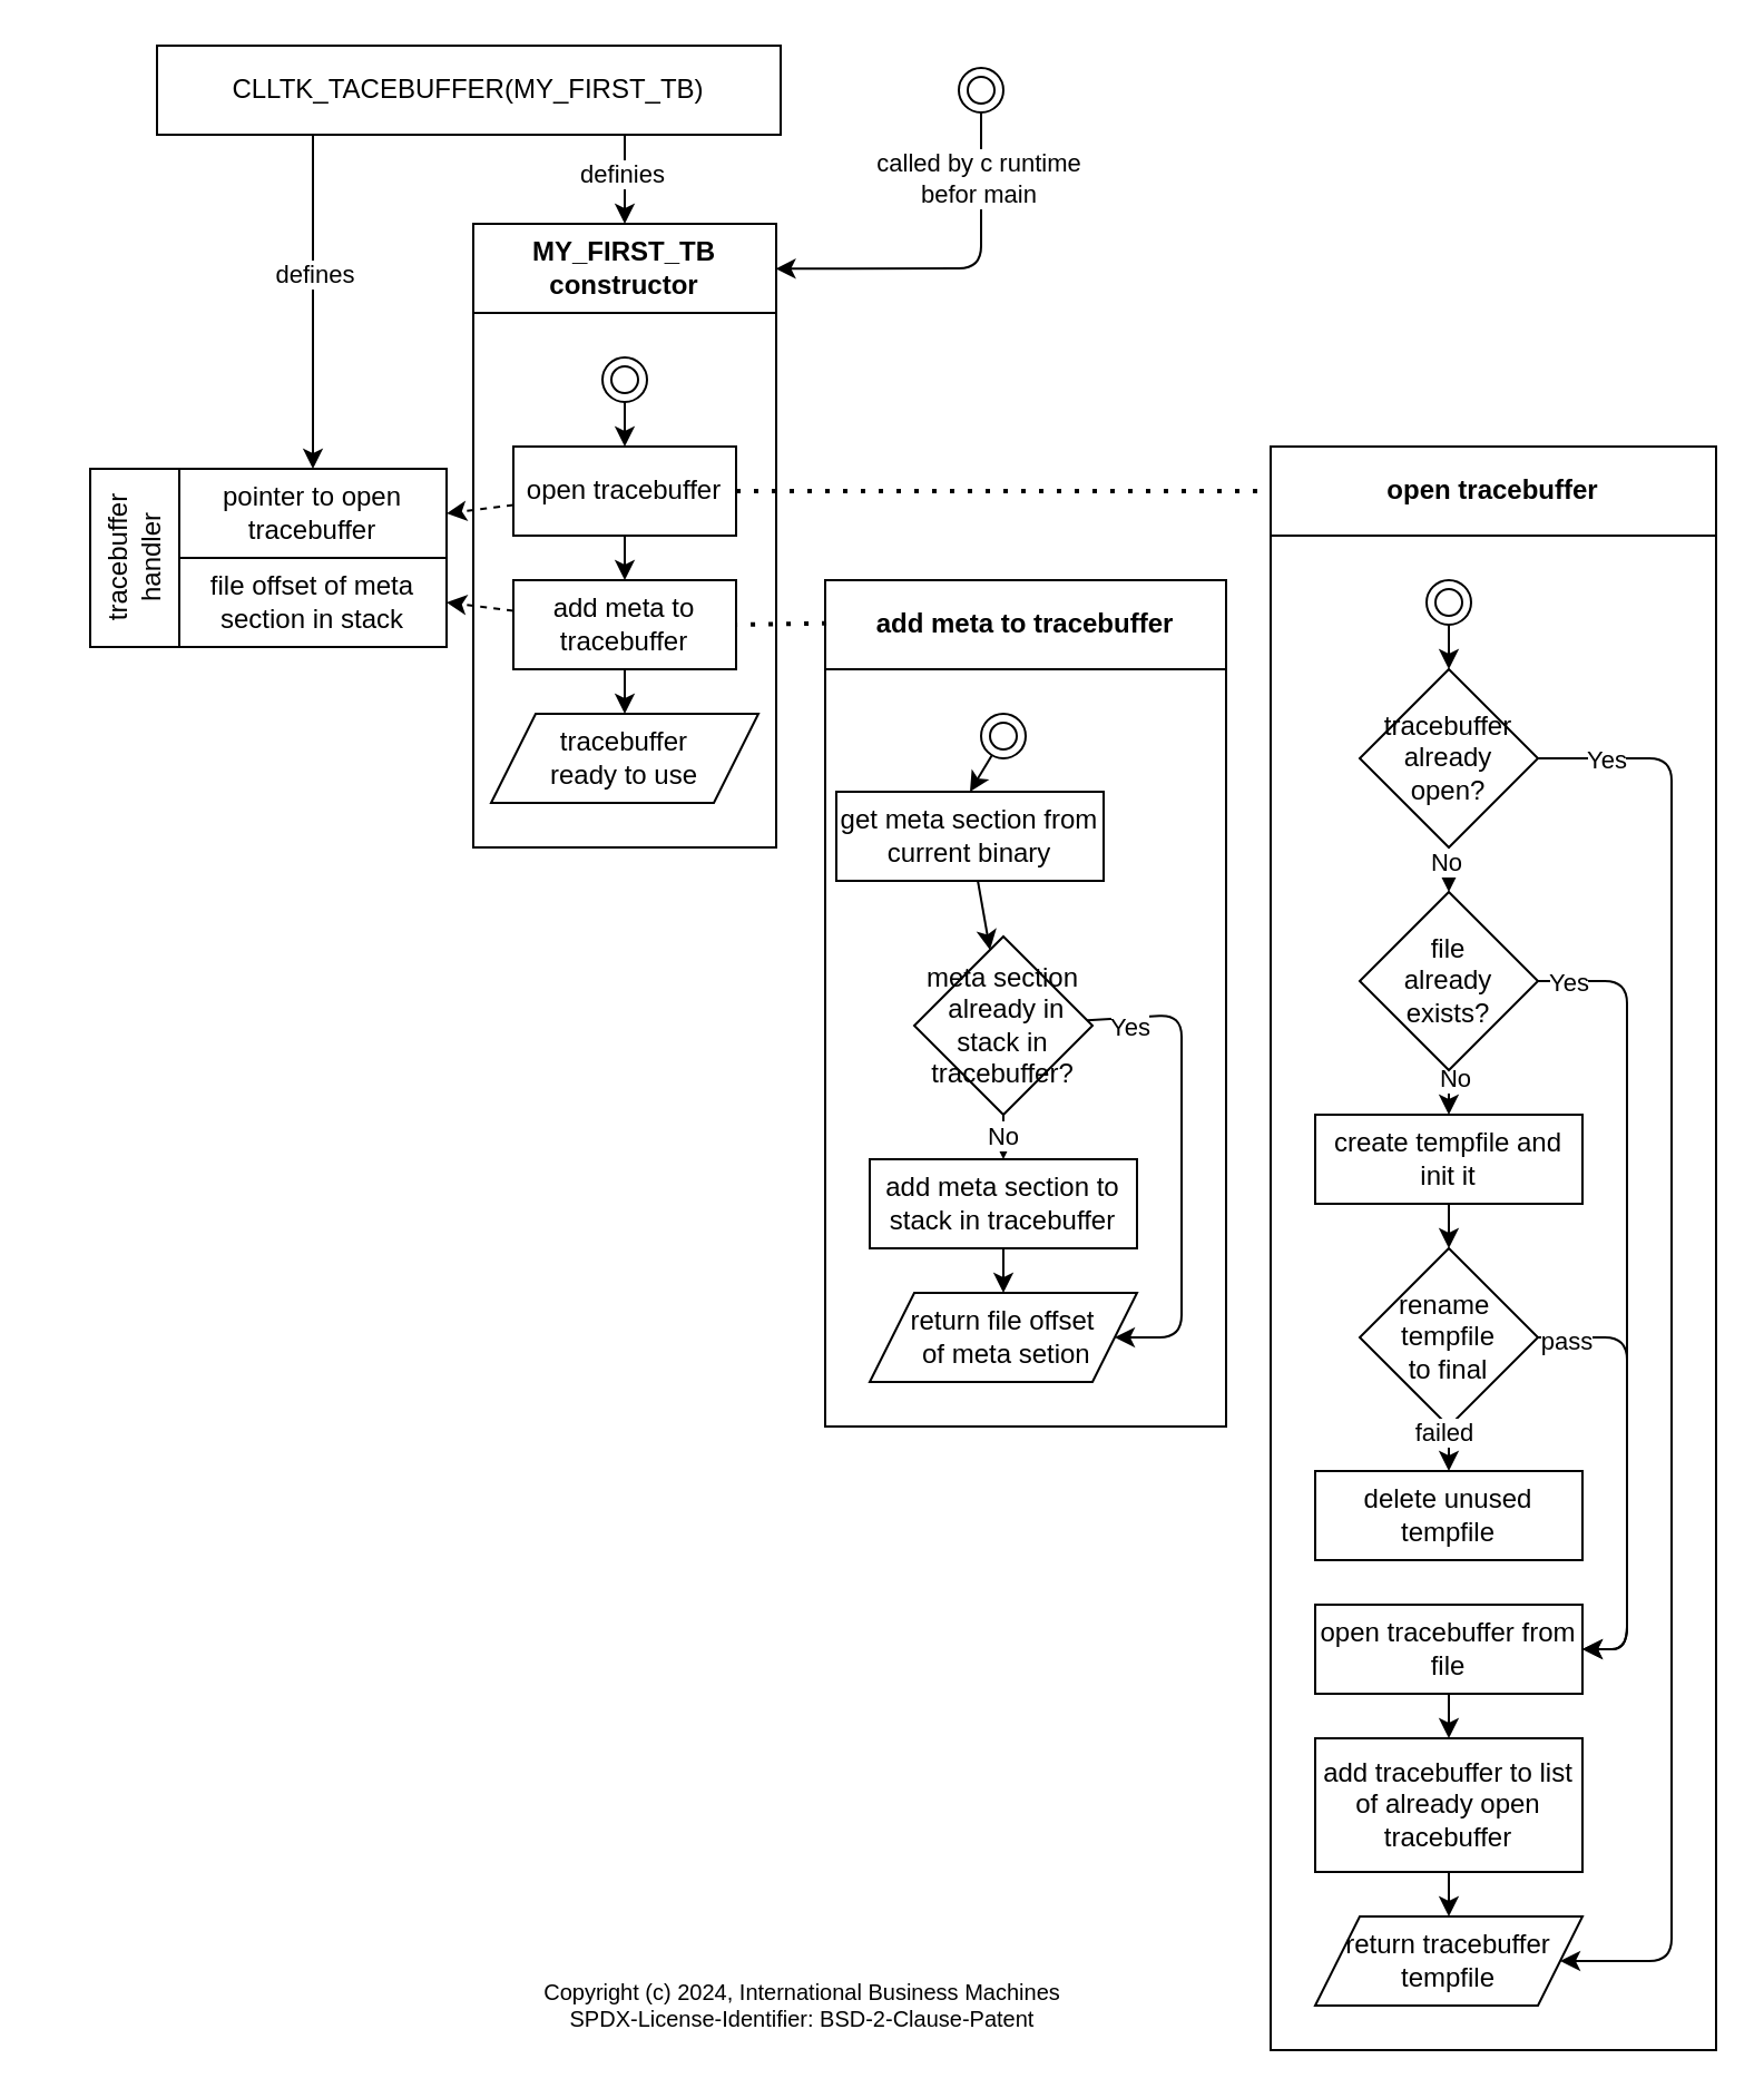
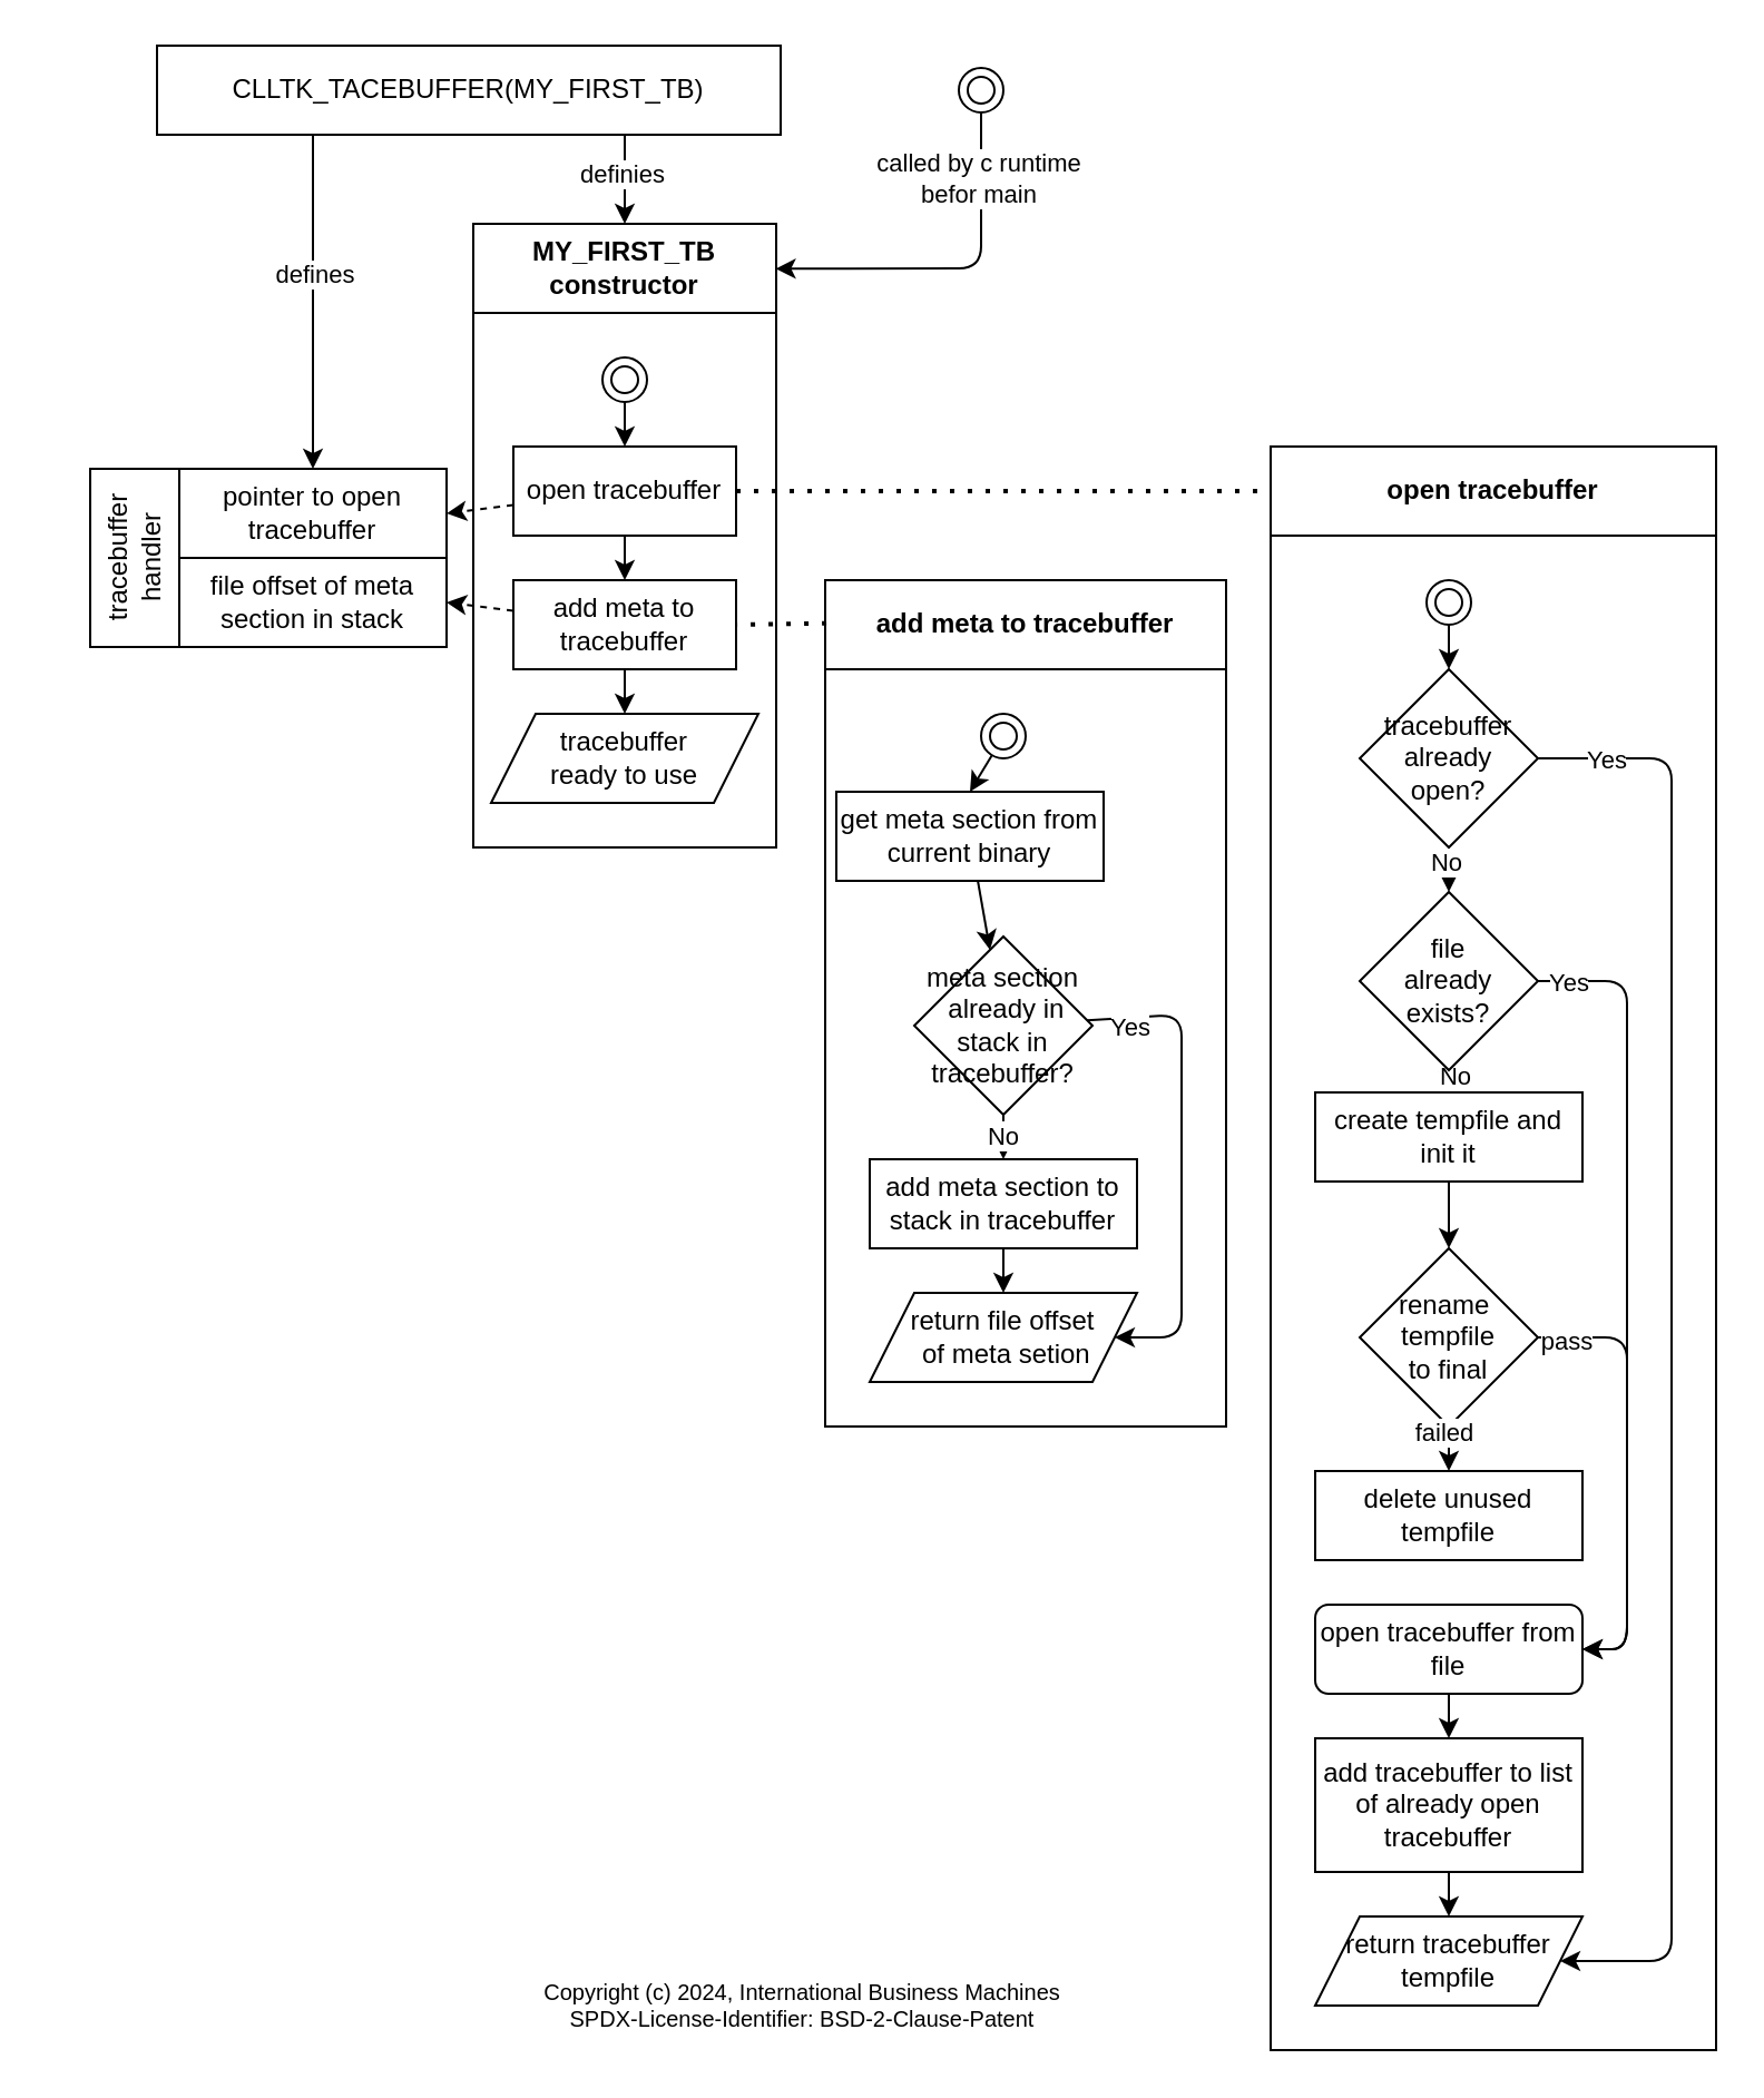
  <mxCell id="0" />
  <mxCell id="1" parent="0" />
  <mxCell id="2" style="edgeStyle=none;html=1;entryX=0.5;entryY=0;entryDx=0;entryDy=0;exitX=0.75;exitY=1;exitDx=0;exitDy=0;" parent="1" source="4" target="48" edge="1"><mxGeometry relative="1" as="geometry" /></mxCell>
  <mxCell id="3" value="definies" style="edgeLabel;html=1;align=center;verticalAlign=middle;resizable=0;points=[];" parent="2" vertex="1" connectable="0"><mxGeometry x="-0.155" y="-1" relative="1" as="geometry"><mxPoint as="offset" /></mxGeometry></mxCell>
  <mxCell id="4" value="CLLTK_TACEBUFFER(MY_FIRST_TB)" style="rounded=0;whiteSpace=wrap;html=1;" parent="1" vertex="1"><mxGeometry x="70" y="20" width="280" height="40" as="geometry" /></mxCell>
  <mxCell id="5" value="tracebuffer handler" style="rounded=0;whiteSpace=wrap;html=1;rotation=-90;" parent="1" vertex="1"><mxGeometry x="20" y="230" width="80" height="40" as="geometry" /></mxCell>
  <mxCell id="6" style="edgeStyle=none;html=1;entryX=1;entryY=0.5;entryDx=0;entryDy=0;dashed=1;" parent="1" source="49" target="46" edge="1"><mxGeometry relative="1" as="geometry" /></mxCell>
  <mxCell id="7" value="open tracebuffer" style="swimlane;whiteSpace=wrap;html=1;fillColor=none;startSize=40;" parent="1" vertex="1"><mxGeometry x="570" y="200" width="200" height="720" as="geometry"><mxRectangle x="570" y="340" width="220" height="40" as="alternateBounds" /></mxGeometry></mxCell>
  <mxCell id="8" value="tracebuffer already &lt;br&gt;open?" style="rhombus;whiteSpace=wrap;html=1;" parent="7" vertex="1"><mxGeometry x="40" y="100" width="80" height="80" as="geometry" /></mxCell>
- <mxCell id="9" value="create tempfile and init it" style="rounded=0;whiteSpace=wrap;html=1;" parent="7" vertex="1"><mxGeometry x="20" y="300" width="120" height="40" as="geometry" /></mxCell>
+ <mxCell id="9" value="create tempfile and init it" style="rounded=0;whiteSpace=wrap;html=1;" parent="7" vertex="1"><mxGeometry x="20" y="290" width="120" height="40" as="geometry" /></mxCell>
  <mxCell id="10" value="rename&amp;nbsp;&lt;br&gt;tempfile&lt;br&gt;to final" style="rhombus;whiteSpace=wrap;html=1;" parent="7" vertex="1"><mxGeometry x="40" y="360" width="80" height="80" as="geometry" /></mxCell>
  <mxCell id="11" style="edgeStyle=none;html=1;entryX=0.5;entryY=0;entryDx=0;entryDy=0;" parent="7" source="9" target="10" edge="1"><mxGeometry relative="1" as="geometry" /></mxCell>
  <mxCell id="12" value="delete unused tempfile" style="rounded=0;whiteSpace=wrap;html=1;" parent="7" vertex="1"><mxGeometry x="20" y="460" width="120" height="40" as="geometry" /></mxCell>
  <mxCell id="13" style="edgeStyle=none;html=1;" parent="7" source="10" target="12" edge="1"><mxGeometry relative="1" as="geometry" /></mxCell>
  <mxCell id="14" value="failed" style="edgeLabel;html=1;align=center;verticalAlign=middle;resizable=0;points=[];" parent="13" vertex="1" connectable="0"><mxGeometry x="-0.812" y="-3" relative="1" as="geometry"><mxPoint as="offset" /></mxGeometry></mxCell>
  <mxCell id="15" style="edgeStyle=none;html=1;" parent="7" source="17" target="9" edge="1"><mxGeometry relative="1" as="geometry" /></mxCell>
  <mxCell id="16" value="No" style="edgeLabel;html=1;align=center;verticalAlign=middle;resizable=0;points=[];" parent="15" vertex="1" connectable="0"><mxGeometry x="-0.69" y="2" relative="1" as="geometry"><mxPoint as="offset" /></mxGeometry></mxCell>
  <mxCell id="17" value="file&lt;br&gt;already&lt;br&gt;exists?" style="rhombus;whiteSpace=wrap;html=1;" parent="7" vertex="1"><mxGeometry x="40" y="200" width="80" height="80" as="geometry" /></mxCell>
  <mxCell id="18" style="edgeStyle=none;html=1;" parent="7" source="8" target="17" edge="1"><mxGeometry relative="1" as="geometry" /></mxCell>
  <mxCell id="19" value="No" style="edgeLabel;html=1;align=center;verticalAlign=middle;resizable=0;points=[];" parent="18" vertex="1" connectable="0"><mxGeometry x="-0.406" y="-2" relative="1" as="geometry"><mxPoint as="offset" /></mxGeometry></mxCell>
- <mxCell id="20" value="open tracebuffer from file" style="rounded=0;whiteSpace=wrap;html=1;" parent="7" vertex="1"><mxGeometry x="20" y="520" width="120" height="40" as="geometry" /></mxCell>
+ <mxCell id="20" value="open tracebuffer from file" style="whiteSpace=wrap;html=1;rounded=1;" parent="7" vertex="1"><mxGeometry x="20" y="520" width="120" height="40" as="geometry" /></mxCell>
  <mxCell id="21" style="edgeStyle=none;html=1;entryX=1;entryY=0.5;entryDx=0;entryDy=0;" parent="7" source="10" target="20" edge="1"><mxGeometry relative="1" as="geometry"><Array as="points"><mxPoint x="160" y="400" /><mxPoint x="160" y="540" /></Array></mxGeometry></mxCell>
  <mxCell id="22" value="pass" style="edgeLabel;html=1;align=center;verticalAlign=middle;resizable=0;points=[];" parent="21" vertex="1" connectable="0"><mxGeometry x="-0.882" y="-1" relative="1" as="geometry"><mxPoint as="offset" /></mxGeometry></mxCell>
  <mxCell id="23" style="edgeStyle=none;html=1;entryX=1;entryY=0.5;entryDx=0;entryDy=0;" parent="7" source="17" target="20" edge="1"><mxGeometry relative="1" as="geometry"><mxPoint x="290" y="460" as="targetPoint" /><Array as="points"><mxPoint x="160" y="240" /><mxPoint x="160" y="540" /></Array></mxGeometry></mxCell>
  <mxCell id="24" value="Yes" style="edgeLabel;html=1;align=center;verticalAlign=middle;resizable=0;points=[];" parent="23" vertex="1" connectable="0"><mxGeometry x="-0.929" relative="1" as="geometry"><mxPoint as="offset" /></mxGeometry></mxCell>
  <mxCell id="25" value="add tracebuffer to list of already open tracebuffer" style="rounded=0;whiteSpace=wrap;html=1;" parent="7" vertex="1"><mxGeometry x="20" y="580" width="120" height="60" as="geometry" /></mxCell>
  <mxCell id="26" style="edgeStyle=none;html=1;" parent="7" source="20" target="25" edge="1"><mxGeometry relative="1" as="geometry" /></mxCell>
  <mxCell id="27" value="return tracebuffer tempfile" style="shape=parallelogram;perimeter=parallelogramPerimeter;whiteSpace=wrap;html=1;fixedSize=1;" parent="7" vertex="1"><mxGeometry x="20" y="660" width="120" height="40" as="geometry" /></mxCell>
  <mxCell id="28" style="edgeStyle=none;html=1;entryX=1;entryY=0.5;entryDx=0;entryDy=0;" parent="7" source="8" target="27" edge="1"><mxGeometry relative="1" as="geometry"><Array as="points"><mxPoint x="180" y="140" /><mxPoint x="180" y="680" /></Array></mxGeometry></mxCell>
  <mxCell id="29" value="Yes" style="edgeLabel;html=1;align=center;verticalAlign=middle;resizable=0;points=[];" parent="28" vertex="1" connectable="0"><mxGeometry x="-0.908" relative="1" as="geometry"><mxPoint as="offset" /></mxGeometry></mxCell>
  <mxCell id="30" style="edgeStyle=none;html=1;entryX=0.5;entryY=0;entryDx=0;entryDy=0;" parent="7" source="25" target="27" edge="1"><mxGeometry relative="1" as="geometry" /></mxCell>
  <mxCell id="31" style="edgeStyle=none;html=1;" parent="7" source="32" target="8" edge="1"><mxGeometry relative="1" as="geometry" /></mxCell>
  <mxCell id="32" value="" style="ellipse;shape=doubleEllipse;html=1;dashed=0;whitespace=wrap;aspect=fixed;fillColor=none;" parent="7" vertex="1"><mxGeometry x="70" y="60" width="20" height="20" as="geometry" /></mxCell>
  <mxCell id="33" style="edgeStyle=none;html=1;entryX=1;entryY=0.5;entryDx=0;entryDy=0;dashed=1;" parent="1" source="51" target="47" edge="1"><mxGeometry relative="1" as="geometry" /></mxCell>
  <mxCell id="34" value="add meta to tracebuffer" style="swimlane;whiteSpace=wrap;html=1;fillColor=none;startSize=40;" parent="1" vertex="1"><mxGeometry x="370" y="260" width="180" height="380" as="geometry"><mxRectangle x="370" y="400" width="180" height="40" as="alternateBounds" /></mxGeometry></mxCell>
  <mxCell id="35" style="edgeStyle=none;html=1;" parent="34" source="36" target="40" edge="1"><mxGeometry relative="1" as="geometry" /></mxCell>
  <mxCell id="36" value="get meta section from current binary" style="rounded=0;whiteSpace=wrap;html=1;fillColor=none;" parent="34" vertex="1"><mxGeometry x="5" y="95" width="120" height="40" as="geometry" /></mxCell>
  <mxCell id="37" value="No" style="edgeStyle=none;html=1;dashed=1;" parent="34" source="40" target="42" edge="1"><mxGeometry relative="1" as="geometry" /></mxCell>
  <mxCell id="38" style="edgeStyle=none;html=1;entryX=1;entryY=0.5;entryDx=0;entryDy=0;" parent="34" source="40" target="43" edge="1"><mxGeometry relative="1" as="geometry"><Array as="points"><mxPoint x="160" y="195" /><mxPoint x="160" y="340" /></Array></mxGeometry></mxCell>
  <mxCell id="39" value="Yes" style="edgeLabel;html=1;align=center;verticalAlign=middle;resizable=0;points=[];" parent="38" vertex="1" connectable="0"><mxGeometry x="-0.827" y="-4" relative="1" as="geometry"><mxPoint as="offset" /></mxGeometry></mxCell>
  <mxCell id="40" value="meta section&lt;br&gt;&amp;nbsp;already in stack in tracebuffer?" style="rhombus;whiteSpace=wrap;html=1;fillColor=none;" parent="34" vertex="1"><mxGeometry x="40" y="160" width="80" height="80" as="geometry" /></mxCell>
  <mxCell id="41" style="edgeStyle=none;html=1;" parent="34" source="42" target="43" edge="1"><mxGeometry relative="1" as="geometry" /></mxCell>
  <mxCell id="42" value="add meta section to stack in tracebuffer" style="rounded=0;whiteSpace=wrap;html=1;fillColor=none;" parent="34" vertex="1"><mxGeometry x="20" y="260" width="120" height="40" as="geometry" /></mxCell>
  <mxCell id="43" value="return file offset&lt;br&gt;&amp;nbsp;of meta setion" style="shape=parallelogram;perimeter=parallelogramPerimeter;whiteSpace=wrap;html=1;fixedSize=1;fillColor=none;" parent="34" vertex="1"><mxGeometry x="20" y="320" width="120" height="40" as="geometry" /></mxCell>
  <mxCell id="44" style="edgeStyle=none;html=1;entryX=0.5;entryY=0;entryDx=0;entryDy=0;" parent="34" source="45" target="36" edge="1"><mxGeometry relative="1" as="geometry"><mxPoint x="110" y="110" as="targetPoint" /></mxGeometry></mxCell>
  <mxCell id="45" value="" style="ellipse;shape=doubleEllipse;html=1;dashed=0;whitespace=wrap;aspect=fixed;fillColor=none;" parent="34" vertex="1"><mxGeometry x="70" y="60" width="20" height="20" as="geometry" /></mxCell>
  <mxCell id="46" value="pointer to open tracebuffer" style="rounded=0;whiteSpace=wrap;html=1;fillColor=none;" parent="1" vertex="1"><mxGeometry x="80" y="210" width="120" height="40" as="geometry" /></mxCell>
  <mxCell id="47" value="file offset of meta section in stack" style="rounded=0;whiteSpace=wrap;html=1;fillColor=none;" parent="1" vertex="1"><mxGeometry x="80" y="250" width="120" height="40" as="geometry" /></mxCell>
  <mxCell id="48" value="MY_FIRST_TB&lt;br style=&quot;border-color: var(--border-color);&quot;&gt;constructor" style="swimlane;whiteSpace=wrap;html=1;fillColor=none;startSize=40;" parent="1" vertex="1"><mxGeometry x="212" y="100" width="136" height="280" as="geometry"><mxRectangle x="80" y="440" width="120" height="40" as="alternateBounds" /></mxGeometry></mxCell>
  <mxCell id="49" value="open tracebuffer" style="rounded=0;whiteSpace=wrap;html=1;" parent="48" vertex="1"><mxGeometry x="18" y="100" width="100" height="40" as="geometry" /></mxCell>
  <mxCell id="50" style="edgeStyle=none;html=1;" parent="48" source="51" target="55" edge="1"><mxGeometry relative="1" as="geometry" /></mxCell>
  <mxCell id="51" value="add meta to tracebuffer" style="rounded=0;whiteSpace=wrap;html=1;" parent="48" vertex="1"><mxGeometry x="18" y="160" width="100" height="40" as="geometry" /></mxCell>
  <mxCell id="52" style="edgeStyle=none;html=1;" parent="48" source="49" target="51" edge="1"><mxGeometry relative="1" as="geometry" /></mxCell>
  <mxCell id="53" style="edgeStyle=none;html=1;" parent="48" source="54" target="49" edge="1"><mxGeometry relative="1" as="geometry" /></mxCell>
  <mxCell id="54" value="" style="ellipse;shape=doubleEllipse;html=1;dashed=0;whitespace=wrap;aspect=fixed;fillColor=none;" parent="48" vertex="1"><mxGeometry x="58" y="60" width="20" height="20" as="geometry" /></mxCell>
  <mxCell id="55" value="tracebuffer&lt;br&gt;ready to use" style="shape=parallelogram;perimeter=parallelogramPerimeter;whiteSpace=wrap;html=1;fixedSize=1;fillColor=none;" parent="48" vertex="1"><mxGeometry x="8" y="220" width="120" height="40" as="geometry" /></mxCell>
  <mxCell id="56" value="" style="endArrow=none;dashed=1;html=1;dashPattern=1 3;strokeWidth=2;exitX=1;exitY=0.5;exitDx=0;exitDy=0;" parent="1" source="49" target="7" edge="1"><mxGeometry width="50" height="50" relative="1" as="geometry"><mxPoint x="400" y="250" as="sourcePoint" /><mxPoint x="450" y="200" as="targetPoint" /><Array as="points"><mxPoint x="570" y="220" /></Array></mxGeometry></mxCell>
  <mxCell id="57" value="" style="endArrow=none;dashed=1;html=1;dashPattern=1 3;strokeWidth=2;entryX=1;entryY=0.5;entryDx=0;entryDy=0;exitX=0.003;exitY=0.051;exitDx=0;exitDy=0;exitPerimeter=0;" parent="1" source="34" target="51" edge="1"><mxGeometry width="50" height="50" relative="1" as="geometry"><mxPoint x="360" y="280" as="sourcePoint" /><mxPoint x="350" y="450" as="targetPoint" /></mxGeometry></mxCell>
  <mxCell id="58" value="" style="endArrow=classic;html=1;exitX=0.25;exitY=1;exitDx=0;exitDy=0;entryX=0.5;entryY=0;entryDx=0;entryDy=0;" parent="1" source="4" target="46" edge="1"><mxGeometry width="50" height="50" relative="1" as="geometry"><mxPoint x="100" y="170" as="sourcePoint" /><mxPoint x="150" y="120" as="targetPoint" /></mxGeometry></mxCell>
  <mxCell id="59" value="defines" style="edgeLabel;html=1;align=center;verticalAlign=middle;resizable=0;points=[];" parent="58" vertex="1" connectable="0"><mxGeometry x="-0.171" relative="1" as="geometry"><mxPoint as="offset" /></mxGeometry></mxCell>
  <mxCell id="60" style="edgeStyle=none;html=1;entryX=0.998;entryY=0.072;entryDx=0;entryDy=0;entryPerimeter=0;" parent="1" source="62" target="48" edge="1"><mxGeometry relative="1" as="geometry"><Array as="points"><mxPoint x="440" y="120" /></Array></mxGeometry></mxCell>
  <mxCell id="61" value="called by c runtime&lt;br&gt;befor main" style="edgeLabel;html=1;align=center;verticalAlign=middle;resizable=0;points=[];" parent="60" vertex="1" connectable="0"><mxGeometry x="-0.641" y="-2" relative="1" as="geometry"><mxPoint as="offset" /></mxGeometry></mxCell>
  <mxCell id="62" value="" style="ellipse;shape=doubleEllipse;html=1;dashed=0;whitespace=wrap;aspect=fixed;fillColor=none;" parent="1" vertex="1"><mxGeometry x="430" y="30" width="20" height="20" as="geometry" /></mxCell>
  <mxCell id="63" value="Copyright (c) 2024, International Business Machines&lt;br style=&quot;font-size: 10px;&quot;&gt;SPDX-License-Identifier: BSD-2-Clause-Patent" style="rounded=1;whiteSpace=wrap;html=1;fontSize=10;fontColor=default;fillColor=none;strokeColor=none;" vertex="1" parent="1"><mxGeometry x="240" y="890" width="240" height="20" as="geometry" /></mxCell>
